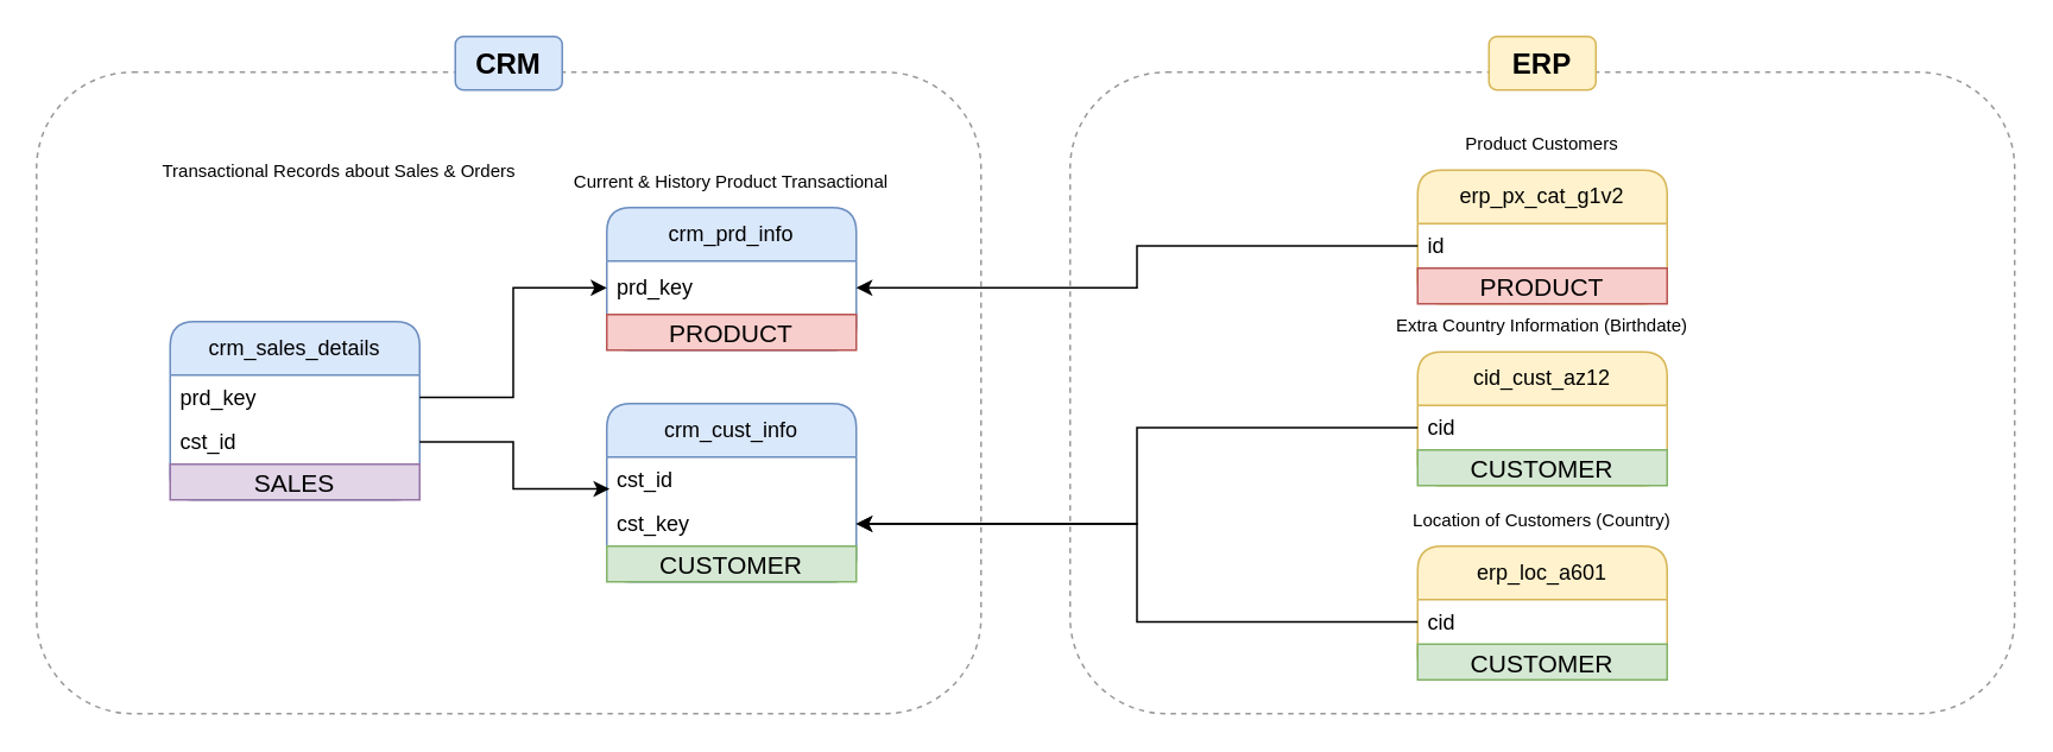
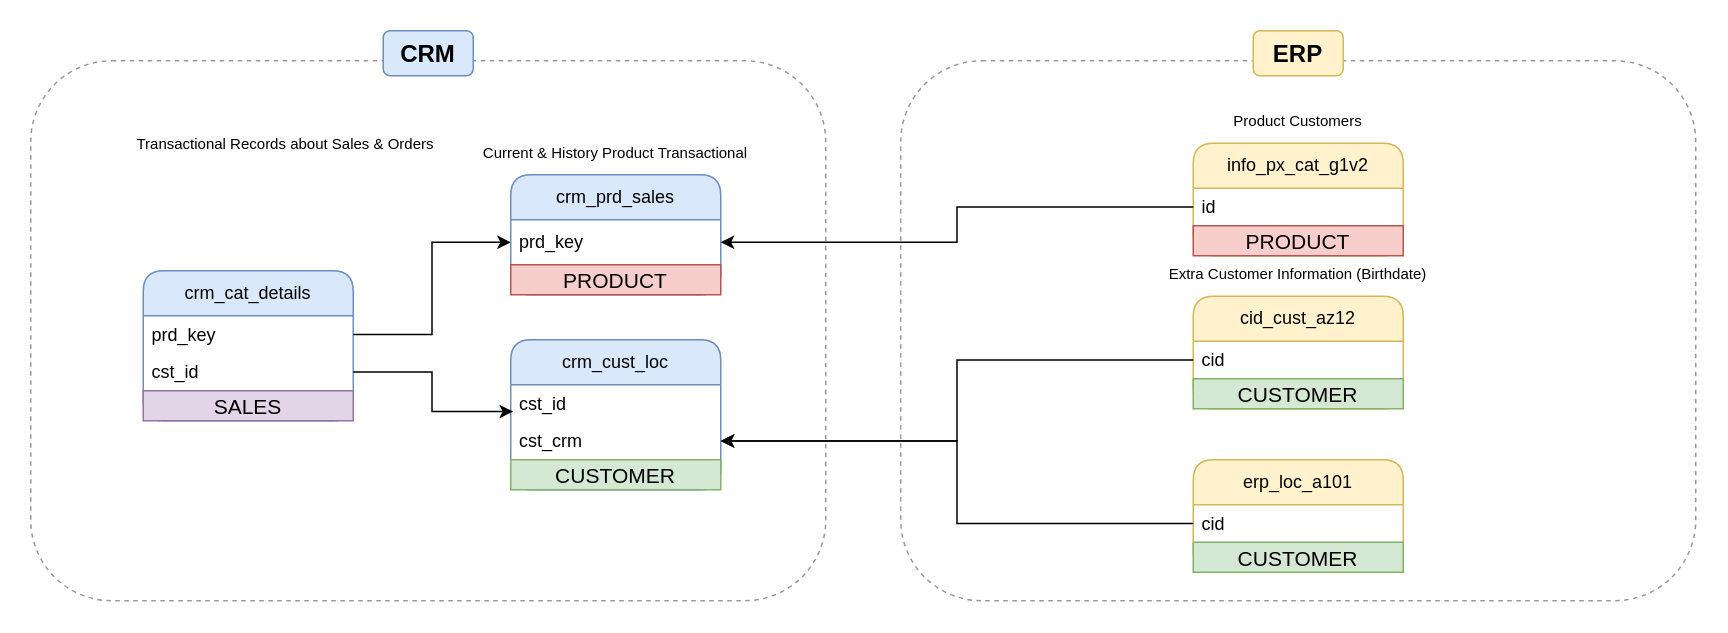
  <mxCell id="0" />
  <mxCell id="1" parent="0" />
  <mxCell id="2" value="" style="rounded=1;whiteSpace=wrap;html=1;fillColor=none;dashed=1;strokeColor=#999999;" parent="1" vertex="1"><mxGeometry x="20" y="40" width="530" height="360" as="geometry" /></mxCell>
  <mxCell id="3" value="" style="rounded=1;whiteSpace=wrap;html=1;fillColor=none;dashed=1;strokeColor=#999999;" parent="1" vertex="1"><mxGeometry x="600" y="40" width="530" height="360" as="geometry" /></mxCell>
  <mxCell id="4" value="Current &amp;amp; History Product Transactional" style="text;html=1;align=center;verticalAlign=middle;whiteSpace=wrap;rounded=0;fontSize=10;" parent="1" vertex="1"><mxGeometry x="305" y="86" width="210" height="30" as="geometry" /></mxCell>
- <mxCell id="5" value="crm_prd_info" style="swimlane;fontStyle=0;childLayout=stackLayout;horizontal=1;startSize=30;horizontalStack=0;resizeParent=1;resizeParentMax=0;resizeLast=0;collapsible=1;marginBottom=0;whiteSpace=wrap;html=1;rounded=1;swimlaneLine=1;shadow=0;glass=0;fillColor=#dae8fc;strokeColor=#6c8ebf;" parent="1" vertex="1"><mxGeometry x="340" y="116" width="140" height="80" as="geometry" /></mxCell>
+ <mxCell id="5" value="crm_prd_sales" style="swimlane;fontStyle=0;childLayout=stackLayout;horizontal=1;startSize=30;horizontalStack=0;resizeParent=1;resizeParentMax=0;resizeLast=0;collapsible=1;marginBottom=0;whiteSpace=wrap;html=1;rounded=1;swimlaneLine=1;shadow=0;glass=0;fillColor=#dae8fc;strokeColor=#6c8ebf;" parent="1" vertex="1"><mxGeometry x="340" y="116" width="140" height="80" as="geometry" /></mxCell>
  <mxCell id="6" value="prd_key" style="text;strokeColor=none;fillColor=none;align=left;verticalAlign=middle;spacingLeft=4;spacingRight=4;overflow=hidden;points=[[0,0.5],[1,0.5]];portConstraint=eastwest;rotatable=0;whiteSpace=wrap;html=1;" parent="5" vertex="1"><mxGeometry y="30" width="140" height="30" as="geometry" /></mxCell>
  <mxCell id="7" value="PRODUCT" style="text;html=1;strokeColor=#b85450;fillColor=#f8cecc;align=center;verticalAlign=middle;whiteSpace=wrap;overflow=hidden;fontSize=14;" vertex="1" parent="5"><mxGeometry y="60" width="140" height="20" as="geometry" /></mxCell>
- <mxCell id="8" value="crm_cust_info" style="swimlane;fontStyle=0;childLayout=stackLayout;horizontal=1;startSize=30;horizontalStack=0;resizeParent=1;resizeParentMax=0;resizeLast=0;collapsible=1;marginBottom=0;whiteSpace=wrap;html=1;rounded=1;swimlaneLine=1;shadow=0;glass=0;fillColor=#dae8fc;strokeColor=#6c8ebf;verticalAlign=middle;" parent="1" vertex="1"><mxGeometry x="340" y="226" width="140" height="100" as="geometry" /></mxCell>
+ <mxCell id="8" value="crm_cust_loc" style="swimlane;fontStyle=0;childLayout=stackLayout;horizontal=1;startSize=30;horizontalStack=0;resizeParent=1;resizeParentMax=0;resizeLast=0;collapsible=1;marginBottom=0;whiteSpace=wrap;html=1;rounded=1;swimlaneLine=1;shadow=0;glass=0;fillColor=#dae8fc;strokeColor=#6c8ebf;verticalAlign=middle;" parent="1" vertex="1"><mxGeometry x="340" y="226" width="140" height="100" as="geometry" /></mxCell>
  <mxCell id="9" value="cst_id" style="text;strokeColor=none;fillColor=none;align=left;verticalAlign=middle;spacingLeft=4;spacingRight=4;overflow=hidden;points=[[0,0.5],[1,0.5]];portConstraint=eastwest;rotatable=0;whiteSpace=wrap;html=1;flipH=1;flipV=1;" parent="8" vertex="1"><mxGeometry y="30" width="140" height="25" as="geometry" /></mxCell>
- <mxCell id="10" value="cst_key" style="text;strokeColor=none;fillColor=none;align=left;verticalAlign=middle;spacingLeft=4;spacingRight=4;overflow=hidden;points=[[0,0.5],[1,0.5]];portConstraint=eastwest;rotatable=0;whiteSpace=wrap;html=1;flipH=1;flipV=1;" parent="8" vertex="1"><mxGeometry y="55" width="140" height="25" as="geometry" /></mxCell>
+ <mxCell id="10" value="cst_crm" style="text;strokeColor=none;fillColor=none;align=left;verticalAlign=middle;spacingLeft=4;spacingRight=4;overflow=hidden;points=[[0,0.5],[1,0.5]];portConstraint=eastwest;rotatable=0;whiteSpace=wrap;html=1;flipH=1;flipV=1;" parent="8" vertex="1"><mxGeometry y="55" width="140" height="25" as="geometry" /></mxCell>
  <mxCell id="11" value="CUSTOMER" style="text;html=1;strokeColor=#82b366;fillColor=#d5e8d4;align=center;verticalAlign=middle;whiteSpace=wrap;overflow=hidden;fontSize=14;" vertex="1" parent="8"><mxGeometry y="80" width="140" height="20" as="geometry" /></mxCell>
- <mxCell id="12" value="crm_sales_details" style="swimlane;fontStyle=0;childLayout=stackLayout;horizontal=1;startSize=30;horizontalStack=0;resizeParent=1;resizeParentMax=0;resizeLast=0;collapsible=1;marginBottom=0;whiteSpace=wrap;html=1;rounded=1;swimlaneLine=1;shadow=0;glass=0;fillColor=#dae8fc;strokeColor=#6c8ebf;" parent="1" vertex="1"><mxGeometry x="95" y="180" width="140" height="100" as="geometry" /></mxCell>
+ <mxCell id="12" value="crm_cat_details" style="swimlane;fontStyle=0;childLayout=stackLayout;horizontal=1;startSize=30;horizontalStack=0;resizeParent=1;resizeParentMax=0;resizeLast=0;collapsible=1;marginBottom=0;whiteSpace=wrap;html=1;rounded=1;swimlaneLine=1;shadow=0;glass=0;fillColor=#dae8fc;strokeColor=#6c8ebf;" parent="1" vertex="1"><mxGeometry x="95" y="180" width="140" height="100" as="geometry" /></mxCell>
  <mxCell id="13" value="prd_key" style="text;strokeColor=none;fillColor=none;align=left;verticalAlign=middle;spacingLeft=4;spacingRight=4;overflow=hidden;points=[[0,0.5],[1,0.5]];portConstraint=eastwest;rotatable=0;whiteSpace=wrap;html=1;" parent="12" vertex="1"><mxGeometry y="30" width="140" height="25" as="geometry" /></mxCell>
  <mxCell id="14" value="cst_id" style="text;strokeColor=none;fillColor=none;align=left;verticalAlign=middle;spacingLeft=4;spacingRight=4;overflow=hidden;points=[[0,0.5],[1,0.5]];portConstraint=eastwest;rotatable=0;whiteSpace=wrap;html=1;" parent="12" vertex="1"><mxGeometry y="55" width="140" height="25" as="geometry" /></mxCell>
  <mxCell id="15" value="SALES" style="text;html=1;strokeColor=#9673a6;fillColor=#e1d5e7;align=center;verticalAlign=middle;whiteSpace=wrap;overflow=hidden;fontSize=14;" vertex="1" parent="12"><mxGeometry y="80" width="140" height="20" as="geometry" /></mxCell>
  <mxCell id="16" value="Transactional Records about Sales &amp;amp; Orders" style="text;html=1;align=center;verticalAlign=middle;whiteSpace=wrap;rounded=0;fontSize=10;" parent="1" vertex="1"><mxGeometry x="85" y="80" width="210" height="30" as="geometry" /></mxCell>
  <mxCell id="17" style="edgeStyle=orthogonalEdgeStyle;rounded=0;orthogonalLoop=1;jettySize=auto;html=1;exitX=1;exitY=0.5;exitDx=0;exitDy=0;" parent="1" source="13" target="6" edge="1"><mxGeometry relative="1" as="geometry" /></mxCell>
  <mxCell id="18" style="edgeStyle=orthogonalEdgeStyle;rounded=0;orthogonalLoop=1;jettySize=auto;html=1;exitX=1;exitY=0.5;exitDx=0;exitDy=0;entryX=0.989;entryY=0.285;entryDx=0;entryDy=0;entryPerimeter=0;" parent="1" source="14" target="9" edge="1"><mxGeometry relative="1" as="geometry" /></mxCell>
  <mxCell id="19" value="CRM" style="text;html=1;align=center;verticalAlign=middle;whiteSpace=wrap;rounded=1;fillColor=#dae8fc;strokeColor=#6c8ebf;fontStyle=1;fontSize=16;" parent="1" vertex="1"><mxGeometry x="255" y="20" width="60" height="30" as="geometry" /></mxCell>
- <mxCell id="20" value="erp_px_cat_g1v2" style="swimlane;fontStyle=0;childLayout=stackLayout;horizontal=1;startSize=30;horizontalStack=0;resizeParent=1;resizeParentMax=0;resizeLast=0;collapsible=1;marginBottom=0;whiteSpace=wrap;html=1;rounded=1;swimlaneLine=1;shadow=0;glass=0;fillColor=#fff2cc;strokeColor=#d6b656;" parent="1" vertex="1"><mxGeometry x="795" y="95" width="140" height="75" as="geometry" /></mxCell>
+ <mxCell id="20" value="info_px_cat_g1v2" style="swimlane;fontStyle=0;childLayout=stackLayout;horizontal=1;startSize=30;horizontalStack=0;resizeParent=1;resizeParentMax=0;resizeLast=0;collapsible=1;marginBottom=0;whiteSpace=wrap;html=1;rounded=1;swimlaneLine=1;shadow=0;glass=0;fillColor=#fff2cc;strokeColor=#d6b656;" parent="1" vertex="1"><mxGeometry x="795" y="95" width="140" height="75" as="geometry" /></mxCell>
  <mxCell id="21" value="id" style="text;strokeColor=none;fillColor=none;align=left;verticalAlign=middle;spacingLeft=4;spacingRight=4;overflow=hidden;points=[[0,0.5],[1,0.5]];portConstraint=eastwest;rotatable=0;whiteSpace=wrap;html=1;" parent="20" vertex="1"><mxGeometry y="30" width="140" height="25" as="geometry" /></mxCell>
  <mxCell id="22" value="PRODUCT" style="text;html=1;strokeColor=#b85450;fillColor=#f8cecc;align=center;verticalAlign=middle;whiteSpace=wrap;overflow=hidden;fontSize=14;" vertex="1" parent="20"><mxGeometry y="55" width="140" height="20" as="geometry" /></mxCell>
  <mxCell id="23" value="Product Customers" style="text;html=1;align=center;verticalAlign=middle;whiteSpace=wrap;rounded=0;fontSize=10;" parent="1" vertex="1"><mxGeometry x="760" y="65" width="210" height="30" as="geometry" /></mxCell>
  <mxCell id="24" value="cid_cust_az12" style="swimlane;fontStyle=0;childLayout=stackLayout;horizontal=1;startSize=30;horizontalStack=0;resizeParent=1;resizeParentMax=0;resizeLast=0;collapsible=1;marginBottom=0;whiteSpace=wrap;html=1;rounded=1;swimlaneLine=1;shadow=0;glass=0;fillColor=#fff2cc;strokeColor=#d6b656;verticalAlign=middle;" parent="1" vertex="1"><mxGeometry x="795" y="197" width="140" height="75" as="geometry" /></mxCell>
  <mxCell id="25" value="cid" style="text;strokeColor=none;fillColor=none;align=left;verticalAlign=middle;spacingLeft=4;spacingRight=4;overflow=hidden;points=[[0,0.5],[1,0.5]];portConstraint=eastwest;rotatable=0;whiteSpace=wrap;html=1;flipH=1;flipV=1;" parent="24" vertex="1"><mxGeometry y="30" width="140" height="25" as="geometry" /></mxCell>
  <mxCell id="26" value="CUSTOMER" style="text;html=1;strokeColor=#82b366;fillColor=#d5e8d4;align=center;verticalAlign=middle;whiteSpace=wrap;overflow=hidden;fontSize=14;" vertex="1" parent="24"><mxGeometry y="55" width="140" height="20" as="geometry" /></mxCell>
- <mxCell id="27" value="Extra Country Information (Birthdate)" style="text;html=1;align=center;verticalAlign=middle;whiteSpace=wrap;rounded=0;fontSize=10;" parent="1" vertex="1"><mxGeometry x="760" y="167" width="210" height="30" as="geometry" /></mxCell>
- <mxCell id="28" value="erp_loc_a601" style="swimlane;fontStyle=0;childLayout=stackLayout;horizontal=1;startSize=30;horizontalStack=0;resizeParent=1;resizeParentMax=0;resizeLast=0;collapsible=1;marginBottom=0;whiteSpace=wrap;html=1;rounded=1;swimlaneLine=1;shadow=0;glass=0;fillColor=#fff2cc;strokeColor=#d6b656;" parent="1" vertex="1"><mxGeometry x="795" y="306" width="140" height="75" as="geometry" /></mxCell>
+ <mxCell id="27" value="Extra Customer Information (Birthdate)" style="text;html=1;align=center;verticalAlign=middle;whiteSpace=wrap;rounded=0;fontSize=10;" parent="1" vertex="1"><mxGeometry x="760" y="167" width="210" height="30" as="geometry" /></mxCell>
+ <mxCell id="28" value="erp_loc_a101" style="swimlane;fontStyle=0;childLayout=stackLayout;horizontal=1;startSize=30;horizontalStack=0;resizeParent=1;resizeParentMax=0;resizeLast=0;collapsible=1;marginBottom=0;whiteSpace=wrap;html=1;rounded=1;swimlaneLine=1;shadow=0;glass=0;fillColor=#fff2cc;strokeColor=#d6b656;" parent="1" vertex="1"><mxGeometry x="795" y="306" width="140" height="75" as="geometry" /></mxCell>
  <mxCell id="29" value="cid" style="text;strokeColor=none;fillColor=none;align=left;verticalAlign=middle;spacingLeft=4;spacingRight=4;overflow=hidden;points=[[0,0.5],[1,0.5]];portConstraint=eastwest;rotatable=0;whiteSpace=wrap;html=1;" parent="28" vertex="1"><mxGeometry y="30" width="140" height="25" as="geometry" /></mxCell>
  <mxCell id="30" value="CUSTOMER" style="text;html=1;strokeColor=#82b366;fillColor=#d5e8d4;align=center;verticalAlign=middle;whiteSpace=wrap;overflow=hidden;fontSize=14;" vertex="1" parent="28"><mxGeometry y="55" width="140" height="20" as="geometry" /></mxCell>
- <mxCell id="31" value="Location of Customers (Country)" style="text;html=1;align=center;verticalAlign=middle;whiteSpace=wrap;rounded=0;fontSize=10;" parent="1" vertex="1"><mxGeometry x="760" y="276" width="210" height="30" as="geometry" /></mxCell>
  <mxCell id="32" value="ERP" style="text;html=1;align=center;verticalAlign=middle;whiteSpace=wrap;rounded=1;fillColor=#fff2cc;strokeColor=#d6b656;fontStyle=1;fontSize=16;" parent="1" vertex="1"><mxGeometry x="835" y="20" width="60" height="30" as="geometry" /></mxCell>
  <mxCell id="33" style="edgeStyle=orthogonalEdgeStyle;rounded=0;orthogonalLoop=1;jettySize=auto;html=1;exitX=0;exitY=0.5;exitDx=0;exitDy=0;" parent="1" source="21" target="6" edge="1"><mxGeometry relative="1" as="geometry" /></mxCell>
  <mxCell id="34" style="edgeStyle=orthogonalEdgeStyle;rounded=0;orthogonalLoop=1;jettySize=auto;html=1;exitX=0;exitY=0.5;exitDx=0;exitDy=0;entryX=1;entryY=0.5;entryDx=0;entryDy=0;" parent="1" source="29" target="10" edge="1"><mxGeometry relative="1" as="geometry" /></mxCell>
  <mxCell id="35" style="edgeStyle=orthogonalEdgeStyle;rounded=0;orthogonalLoop=1;jettySize=auto;html=1;exitX=0;exitY=0.5;exitDx=0;exitDy=0;" parent="1" source="25" target="10" edge="1"><mxGeometry relative="1" as="geometry" /></mxCell>
